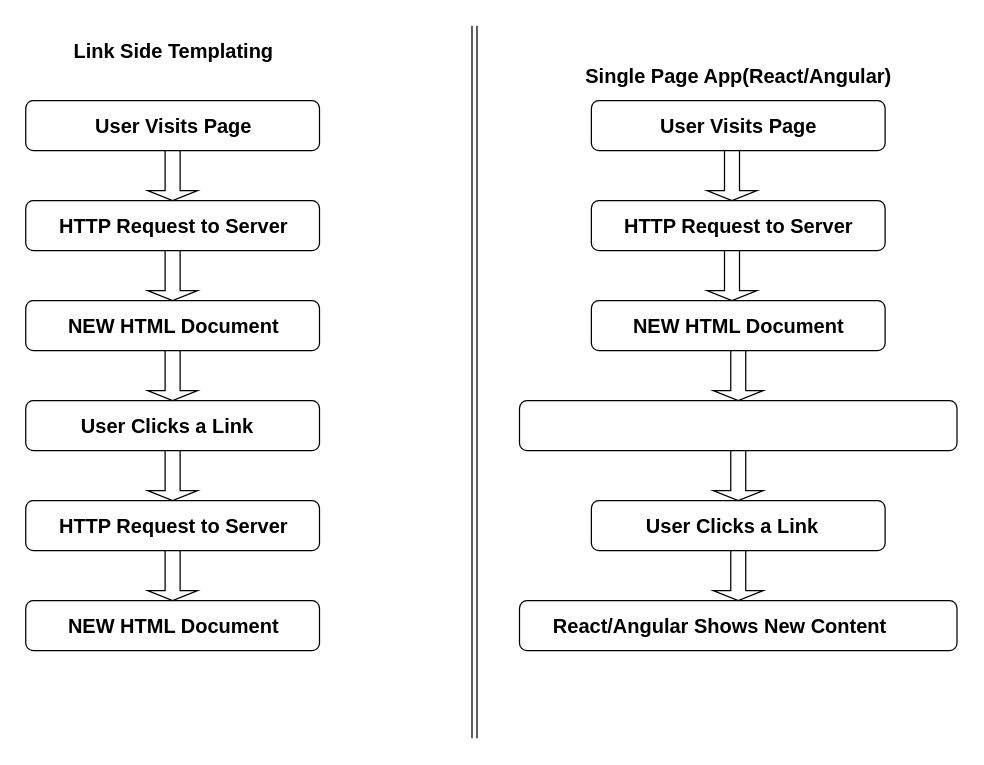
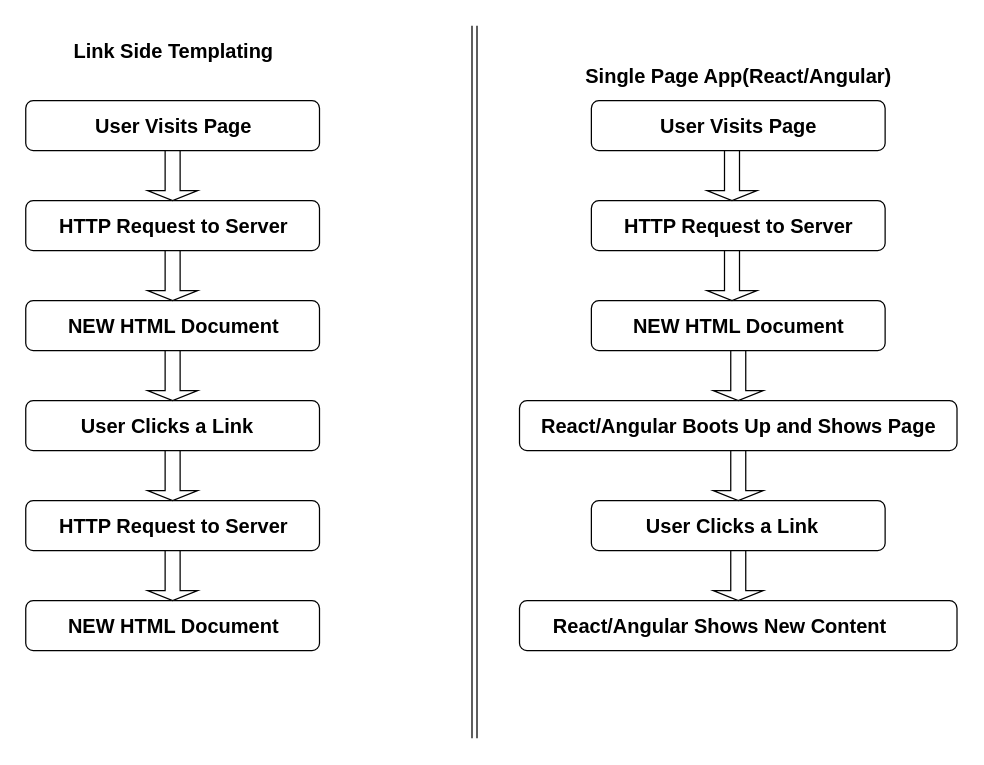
  <mxCell id="0" />
  <mxCell id="1" parent="0" />
  <mxCell id="2" value="" style="rounded=1;whiteSpace=wrap;html=1;" parent="1" vertex="1"><mxGeometry x="20" y="80" width="235" height="40" as="geometry" /></mxCell>
  <mxCell id="3" value="&lt;b&gt;&lt;font style=&quot;font-size: 16px&quot;&gt;Link Side Templating&lt;/font&gt;&lt;/b&gt;" style="text;html=1;resizable=0;autosize=1;align=center;verticalAlign=middle;points=[];fillColor=none;strokeColor=none;rounded=0;" parent="1" vertex="1"><mxGeometry x="42.5" y="30" width="190" height="20" as="geometry" /></mxCell>
  <mxCell id="4" value="&lt;span style=&quot;font-size: 16px&quot;&gt;&lt;b&gt;User Visits Page&lt;/b&gt;&lt;/span&gt;" style="text;html=1;resizable=0;autosize=1;align=center;verticalAlign=middle;points=[];fillColor=none;strokeColor=none;rounded=0;" parent="1" vertex="1"><mxGeometry x="67.5" y="90" width="140" height="20" as="geometry" /></mxCell>
  <mxCell id="5" value="" style="rounded=1;whiteSpace=wrap;html=1;" parent="1" vertex="1"><mxGeometry x="20" y="160" width="235" height="40" as="geometry" /></mxCell>
  <mxCell id="6" value="&lt;span style=&quot;font-size: 16px&quot;&gt;&lt;b&gt;HTTP Request to Server&lt;/b&gt;&lt;/span&gt;" style="text;html=1;resizable=0;autosize=1;align=center;verticalAlign=middle;points=[];fillColor=none;strokeColor=none;rounded=0;" parent="1" vertex="1"><mxGeometry x="37.5" y="170" width="200" height="20" as="geometry" /></mxCell>
  <mxCell id="7" value="" style="rounded=1;whiteSpace=wrap;html=1;" parent="1" vertex="1"><mxGeometry x="20" y="240" width="235" height="40" as="geometry" /></mxCell>
  <mxCell id="8" value="&lt;b style=&quot;font-size: 16px&quot;&gt;NEW HTML Document&lt;/b&gt;" style="text;html=1;resizable=0;autosize=1;align=center;verticalAlign=middle;points=[];fillColor=none;strokeColor=none;rounded=0;" parent="1" vertex="1"><mxGeometry x="47.5" y="250" width="180" height="20" as="geometry" /></mxCell>
  <mxCell id="9" value="" style="rounded=1;whiteSpace=wrap;html=1;" parent="1" vertex="1"><mxGeometry x="20" y="320" width="235" height="40" as="geometry" /></mxCell>
  <mxCell id="10" value="&lt;span style=&quot;font-size: 16px&quot;&gt;&lt;b&gt;User Clicks a Link&lt;/b&gt;&lt;/span&gt;" style="text;html=1;resizable=0;autosize=1;align=center;verticalAlign=middle;points=[];fillColor=none;strokeColor=none;rounded=0;" parent="1" vertex="1"><mxGeometry x="57.5" y="330" width="150" height="20" as="geometry" /></mxCell>
  <mxCell id="11" value="" style="rounded=1;whiteSpace=wrap;html=1;" parent="1" vertex="1"><mxGeometry x="20" y="400" width="235" height="40" as="geometry" /></mxCell>
  <mxCell id="12" value="&lt;span style=&quot;font-size: 16px&quot;&gt;&lt;b&gt;HTTP Request to Server&lt;/b&gt;&lt;/span&gt;" style="text;html=1;resizable=0;autosize=1;align=center;verticalAlign=middle;points=[];fillColor=none;strokeColor=none;rounded=0;" parent="1" vertex="1"><mxGeometry x="37.5" y="410" width="200" height="20" as="geometry" /></mxCell>
  <mxCell id="13" value="" style="rounded=1;whiteSpace=wrap;html=1;" parent="1" vertex="1"><mxGeometry x="20" y="480" width="235" height="40" as="geometry" /></mxCell>
  <mxCell id="14" value="&lt;b style=&quot;font-size: 16px&quot;&gt;NEW HTML Document&lt;/b&gt;" style="text;html=1;resizable=0;autosize=1;align=center;verticalAlign=middle;points=[];fillColor=none;strokeColor=none;rounded=0;" parent="1" vertex="1"><mxGeometry x="47.5" y="490" width="180" height="20" as="geometry" /></mxCell>
  <mxCell id="15" value="" style="endArrow=none;html=1;shape=link;" parent="1" edge="1"><mxGeometry width="50" height="50" relative="1" as="geometry"><mxPoint x="379" y="590" as="sourcePoint" /><mxPoint x="379" y="20" as="targetPoint" /></mxGeometry></mxCell>
  <mxCell id="16" value="" style="rounded=1;whiteSpace=wrap;html=1;" parent="1" vertex="1"><mxGeometry x="472.5" y="80" width="235" height="40" as="geometry" /></mxCell>
  <mxCell id="17" value="&lt;span style=&quot;font-size: 16px&quot;&gt;&lt;b&gt;Single Page App(React/Angular)&lt;/b&gt;&lt;/span&gt;" style="text;html=1;resizable=0;autosize=1;align=center;verticalAlign=middle;points=[];fillColor=none;strokeColor=none;rounded=0;" parent="1" vertex="1"><mxGeometry x="460" y="50" width="260" height="20" as="geometry" /></mxCell>
  <mxCell id="18" value="&lt;span style=&quot;font-size: 16px&quot;&gt;&lt;b&gt;User Visits Page&lt;/b&gt;&lt;/span&gt;" style="text;html=1;resizable=0;autosize=1;align=center;verticalAlign=middle;points=[];fillColor=none;strokeColor=none;rounded=0;" parent="1" vertex="1"><mxGeometry x="520" y="90" width="140" height="20" as="geometry" /></mxCell>
  <mxCell id="19" value="" style="rounded=1;whiteSpace=wrap;html=1;" parent="1" vertex="1"><mxGeometry x="472.5" y="160" width="235" height="40" as="geometry" /></mxCell>
  <mxCell id="20" value="&lt;span style=&quot;font-size: 16px&quot;&gt;&lt;b&gt;HTTP Request to Server&lt;/b&gt;&lt;/span&gt;" style="text;html=1;resizable=0;autosize=1;align=center;verticalAlign=middle;points=[];fillColor=none;strokeColor=none;rounded=0;" parent="1" vertex="1"><mxGeometry x="490" y="170" width="200" height="20" as="geometry" /></mxCell>
  <mxCell id="21" value="" style="shape=singleArrow;direction=south;whiteSpace=wrap;html=1;" parent="1" vertex="1"><mxGeometry x="117.5" y="120" width="40" height="40" as="geometry" /></mxCell>
  <mxCell id="22" value="" style="shape=singleArrow;direction=south;whiteSpace=wrap;html=1;" parent="1" vertex="1"><mxGeometry x="117.5" y="200" width="40" height="40" as="geometry" /></mxCell>
  <mxCell id="23" value="" style="shape=singleArrow;direction=south;whiteSpace=wrap;html=1;" parent="1" vertex="1"><mxGeometry x="117.5" y="280" width="40" height="40" as="geometry" /></mxCell>
  <mxCell id="24" value="" style="shape=singleArrow;direction=south;whiteSpace=wrap;html=1;" parent="1" vertex="1"><mxGeometry x="117.5" y="360" width="40" height="40" as="geometry" /></mxCell>
  <mxCell id="25" value="" style="shape=singleArrow;direction=south;whiteSpace=wrap;html=1;" parent="1" vertex="1"><mxGeometry x="117.5" y="440" width="40" height="40" as="geometry" /></mxCell>
  <mxCell id="26" value="" style="rounded=1;whiteSpace=wrap;html=1;" parent="1" vertex="1"><mxGeometry x="472.5" y="240" width="235" height="40" as="geometry" /></mxCell>
  <mxCell id="27" value="&lt;b style=&quot;font-size: 16px&quot;&gt;NEW HTML Document&lt;/b&gt;" style="text;html=1;resizable=0;autosize=1;align=center;verticalAlign=middle;points=[];fillColor=none;strokeColor=none;rounded=0;" parent="1" vertex="1"><mxGeometry x="500" y="250" width="180" height="20" as="geometry" /></mxCell>
  <mxCell id="28" value="" style="rounded=1;whiteSpace=wrap;html=1;" parent="1" vertex="1"><mxGeometry x="415" y="320" width="350" height="40" as="geometry" /></mxCell>
+ <mxCell id="29" value="&lt;span style=&quot;font-size: 16px&quot;&gt;&lt;b&gt;React/Angular Boots Up and Shows Page&lt;/b&gt;&lt;/span&gt;" style="text;html=1;resizable=0;autosize=1;align=center;verticalAlign=middle;points=[];fillColor=none;strokeColor=none;rounded=0;" parent="1" vertex="1"><mxGeometry x="425" y="330" width="330" height="20" as="geometry" /></mxCell>
  <mxCell id="30" value="" style="rounded=1;whiteSpace=wrap;html=1;" parent="1" vertex="1"><mxGeometry x="472.5" y="400" width="235" height="40" as="geometry" /></mxCell>
  <mxCell id="31" value="&lt;span style=&quot;font-size: 16px&quot;&gt;&lt;b&gt;User Clicks a Link&lt;/b&gt;&lt;/span&gt;" style="text;html=1;resizable=0;autosize=1;align=center;verticalAlign=middle;points=[];fillColor=none;strokeColor=none;rounded=0;" parent="1" vertex="1"><mxGeometry x="510" y="410" width="150" height="20" as="geometry" /></mxCell>
  <mxCell id="32" value="" style="rounded=1;whiteSpace=wrap;html=1;" parent="1" vertex="1"><mxGeometry x="415" y="480" width="350" height="40" as="geometry" /></mxCell>
  <mxCell id="33" value="&lt;span style=&quot;font-size: 16px&quot;&gt;&lt;b&gt;React/Angular Shows New Content&lt;/b&gt;&lt;/span&gt;" style="text;html=1;resizable=0;autosize=1;align=center;verticalAlign=middle;points=[];fillColor=none;strokeColor=none;rounded=0;" parent="1" vertex="1"><mxGeometry x="435" y="490" width="280" height="20" as="geometry" /></mxCell>
  <mxCell id="34" value="" style="shape=singleArrow;direction=south;whiteSpace=wrap;html=1;" parent="1" vertex="1"><mxGeometry x="565" y="120" width="40" height="40" as="geometry" /></mxCell>
  <mxCell id="35" value="" style="shape=singleArrow;direction=south;whiteSpace=wrap;html=1;" parent="1" vertex="1"><mxGeometry x="570" y="280" width="40" height="40" as="geometry" /></mxCell>
  <mxCell id="36" value="" style="shape=singleArrow;direction=south;whiteSpace=wrap;html=1;fontStyle=1" parent="1" vertex="1"><mxGeometry x="565" y="200" width="40" height="40" as="geometry" /></mxCell>
  <mxCell id="37" value="" style="shape=singleArrow;direction=south;whiteSpace=wrap;html=1;" parent="1" vertex="1"><mxGeometry x="570" y="360" width="40" height="40" as="geometry" /></mxCell>
  <mxCell id="38" value="" style="shape=singleArrow;direction=south;whiteSpace=wrap;html=1;" parent="1" vertex="1"><mxGeometry x="570" y="440" width="40" height="40" as="geometry" /></mxCell>
